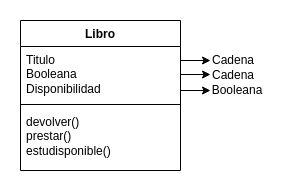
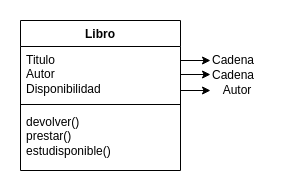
  <mxCell id="0" />
  <mxCell id="1" parent="0" />
  <mxCell id="2" value="Libro" style="swimlane;fontStyle=1;align=center;verticalAlign=top;childLayout=stackLayout;horizontal=1;startSize=26;horizontalStack=0;resizeParent=1;resizeParentMax=0;resizeLast=0;collapsible=1;marginBottom=0;whiteSpace=wrap;html=1;" parent="1" vertex="1"><mxGeometry x="20" y="20" width="160" height="150" as="geometry" /></mxCell>
- <mxCell id="3" value="&lt;div&gt;Titulo&lt;/div&gt;&lt;div&gt;Booleana&lt;/div&gt;&lt;div&gt;Disponibilidad&lt;/div&gt;" style="text;strokeColor=none;fillColor=none;align=left;verticalAlign=top;spacingLeft=4;spacingRight=4;overflow=hidden;rotatable=0;points=[[0,0.5],[1,0.5]];portConstraint=eastwest;whiteSpace=wrap;html=1;" parent="2" vertex="1"><mxGeometry y="26" width="160" height="54" as="geometry" /></mxCell>
+ <mxCell id="3" value="&lt;div&gt;Titulo&lt;/div&gt;&lt;div&gt;Autor&lt;/div&gt;&lt;div&gt;Disponibilidad&lt;/div&gt;" style="text;strokeColor=none;fillColor=none;align=left;verticalAlign=top;spacingLeft=4;spacingRight=4;overflow=hidden;rotatable=0;points=[[0,0.5],[1,0.5]];portConstraint=eastwest;whiteSpace=wrap;html=1;" parent="2" vertex="1"><mxGeometry y="26" width="160" height="54" as="geometry" /></mxCell>
  <mxCell id="4" value="" style="line;strokeWidth=1;fillColor=none;align=left;verticalAlign=middle;spacingTop=-1;spacingLeft=3;spacingRight=3;rotatable=0;labelPosition=right;points=[];portConstraint=eastwest;strokeColor=inherit;" parent="2" vertex="1"><mxGeometry y="80" width="160" height="8" as="geometry" /></mxCell>
  <mxCell id="5" value="devolver()&lt;div&gt;prestar()&lt;/div&gt;&lt;div&gt;estudisponible()&lt;/div&gt;" style="text;strokeColor=none;fillColor=none;align=left;verticalAlign=top;spacingLeft=4;spacingRight=4;overflow=hidden;rotatable=0;points=[[0,0.5],[1,0.5]];portConstraint=eastwest;whiteSpace=wrap;html=1;" parent="2" vertex="1"><mxGeometry y="88" width="160" height="62" as="geometry" /></mxCell>
  <mxCell id="6" value="" style="endArrow=classic;html=1;rounded=0;" edge="1" parent="1"><mxGeometry width="50" height="50" relative="1" as="geometry"><mxPoint x="180" y="60" as="sourcePoint" /><mxPoint x="210" y="60" as="targetPoint" /></mxGeometry></mxCell>
  <mxCell id="7" value="" style="endArrow=classic;html=1;rounded=0;" edge="1" parent="1"><mxGeometry width="50" height="50" relative="1" as="geometry"><mxPoint x="180" y="90" as="sourcePoint" /><mxPoint x="210" y="90" as="targetPoint" /></mxGeometry></mxCell>
  <mxCell id="8" value="" style="endArrow=classic;html=1;rounded=0;" edge="1" parent="1"><mxGeometry width="50" height="50" relative="1" as="geometry"><mxPoint x="180" y="74" as="sourcePoint" /><mxPoint x="210" y="74" as="targetPoint" /></mxGeometry></mxCell>
  <mxCell id="9" value="Cadena" style="text;html=1;align=center;verticalAlign=middle;whiteSpace=wrap;rounded=0;" vertex="1" parent="1"><mxGeometry x="203" y="45" width="60" height="30" as="geometry" /></mxCell>
  <mxCell id="10" value="Cadena" style="text;html=1;align=center;verticalAlign=middle;whiteSpace=wrap;rounded=0;" vertex="1" parent="1"><mxGeometry x="203" y="60" width="60" height="30" as="geometry" /></mxCell>
- <mxCell id="11" value="Booleana" style="text;html=1;align=center;verticalAlign=middle;whiteSpace=wrap;rounded=0;" vertex="1" parent="1"><mxGeometry x="207" y="75" width="60" height="30" as="geometry" /></mxCell>
+ <mxCell id="11" value="Autor" style="text;html=1;align=center;verticalAlign=middle;whiteSpace=wrap;rounded=0;" vertex="1" parent="1"><mxGeometry x="207" y="75" width="60" height="30" as="geometry" /></mxCell>
